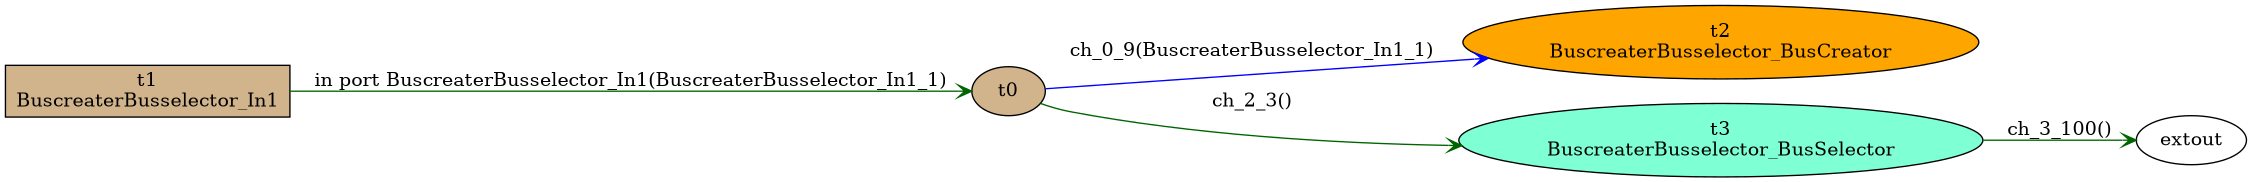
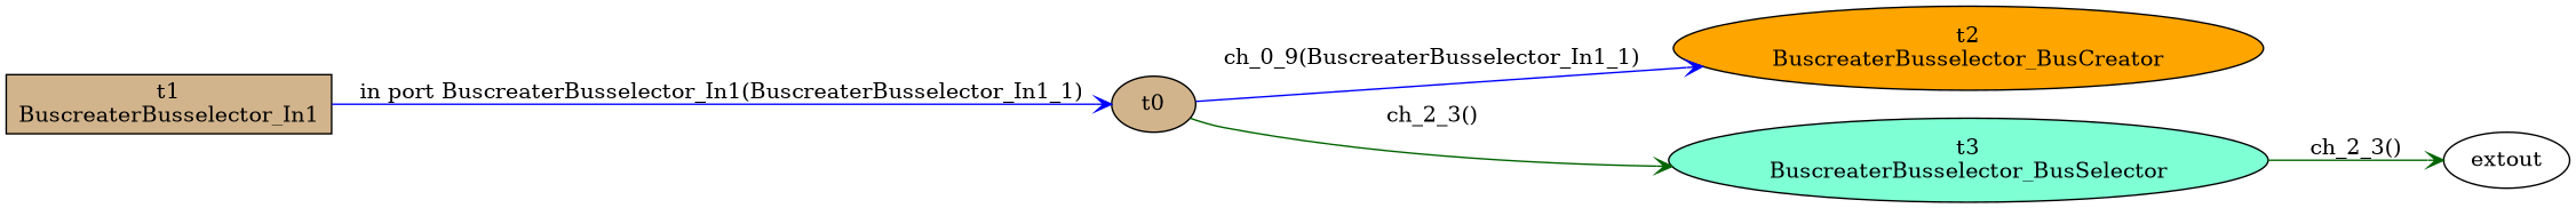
  digraph {
    rankdir=LR
    node [fillcolor=tan style=filled]
    edge [arrowhead=vee color=darkgreen]
    n1 [fillcolor=orange label="t2\nBuscreaterBusselector_BusCreator"]
    n2 [fillcolor=aquamarine label="t3\nBuscreaterBusselector_BusSelector"]
    n3 [fillcolor=white label=extout]
    t0
    n5 [label="t1\nBuscreaterBusselector_In1" shape=box]
-   n2 -> n3 [label="ch_3_100()"]
+   n2 -> n3 [label="ch_2_3()"]
    t0 -> n1 [color=blue label="ch_0_9(BuscreaterBusselector_In1_1)"]
    t0 -> n2 [label="ch_2_3()"]
-   n5 -> t0 [label="in port BuscreaterBusselector_In1(BuscreaterBusselector_In1_1)"]
+   n5 -> t0 [color=blue label="in port BuscreaterBusselector_In1(BuscreaterBusselector_In1_1)"]
  }
